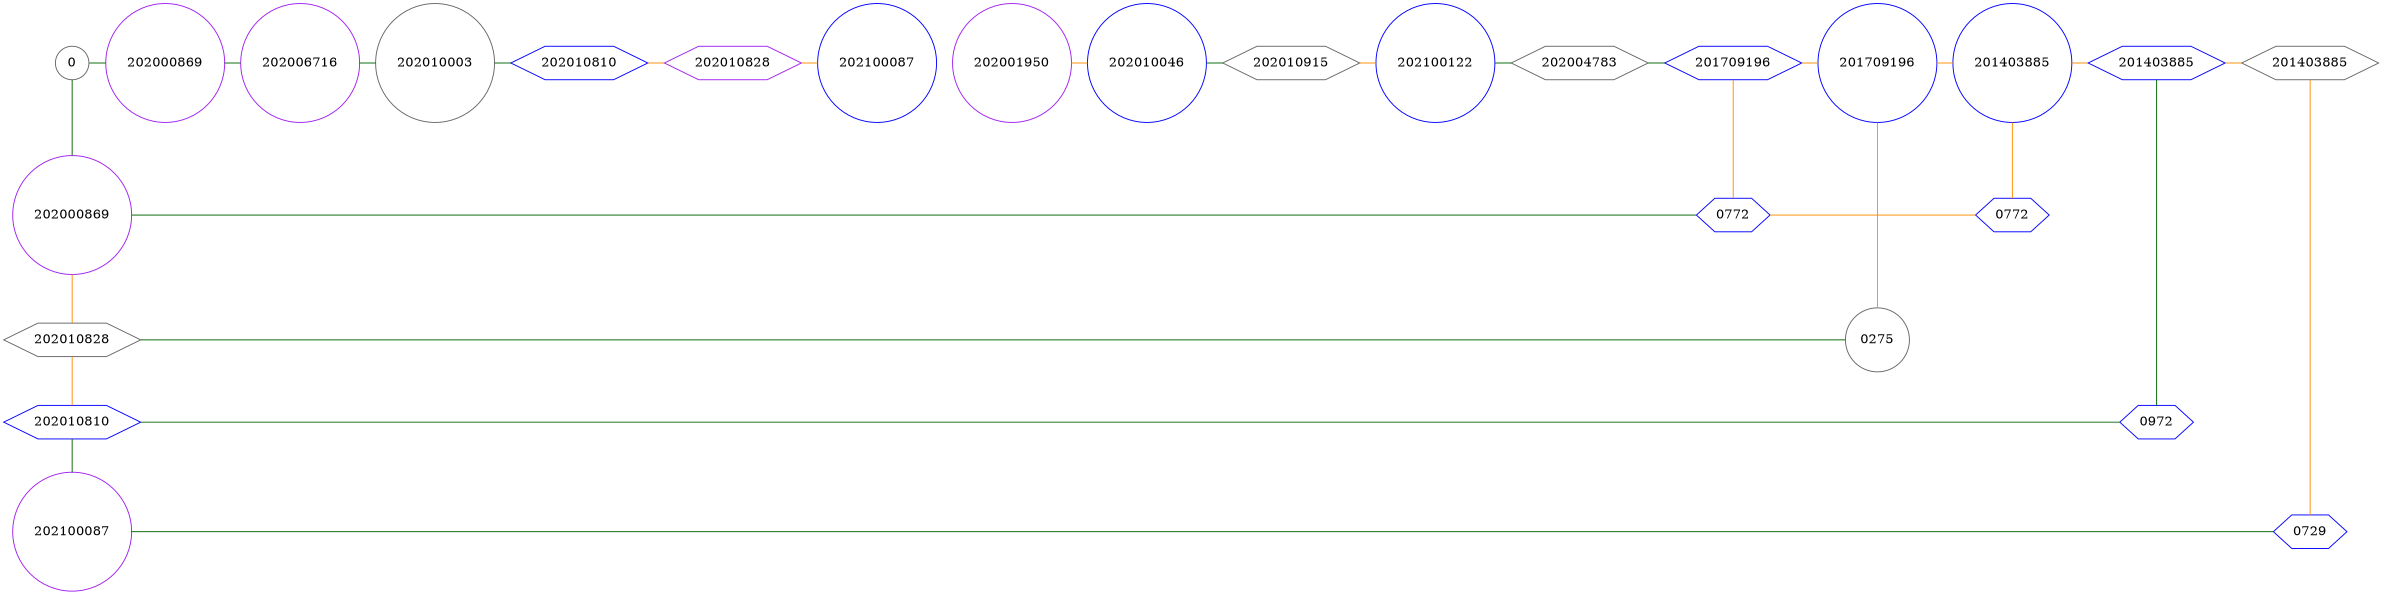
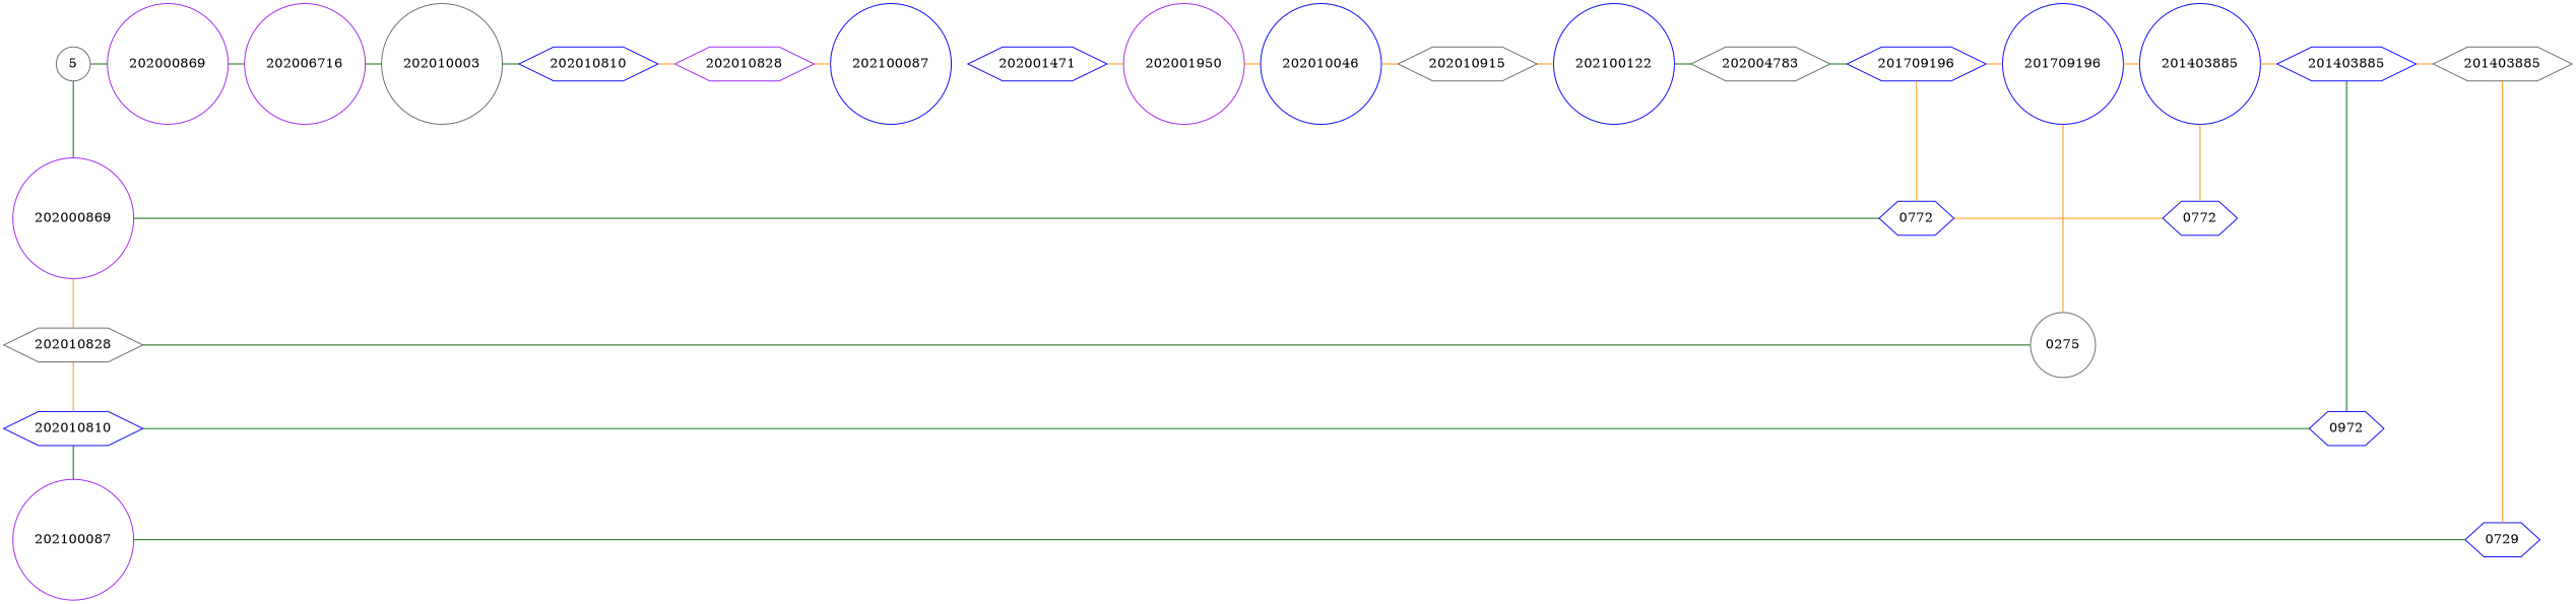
  digraph {
    rankdir=UD
    node [color=blue group=0 rankdir=LR shape=hexagon]
    edge [arrowhead=none color=darkorange]
-   n1 [color=gray40 label=0 shape=circle]
+   n1 [color=gray40 label=5 shape=circle]
    n2 [color=purple group=2 label=202000869 shape=circle]
    n3 [color=purple group=3 label=202006716 shape=circle]
    n4 [color=gray40 group=4 label=202010003 shape=circle]
    n5 [group=5 label=202010810]
    n6 [color=purple group=6 label=202010828]
    n7 [group=7 label=202100087 shape=circle]
+   n8 [group=9 label=202001471]
    n9 [color=purple group=10 label=202001950 shape=circle]
    n10 [group=11 label=202010046 shape=circle]
    n11 [color=gray40 group=12 label=202010915]
    n12 [group=13 label=202100122 shape=circle]
    n13 [color=gray40 group=14 label=202004783]
    n14 [group=15 label=201709196]
    n15 [group=16 label=201709196 shape=circle]
    n16 [group=17 label=201403885 shape=circle]
    n17 [group=18 label=201403885]
    n18 [color=gray40 group=19 label=201403885]
    n19 [color=purple label=202000869 shape=circle rankdir=""]
    n20 [group=15 label=0772 rankdir=""]
    n21 [group=17 label=0772 rankdir=""]
    n22 [color=gray40 label=202010828 rankdir=""]
    n23 [color=gray40 group=16 label=0275 shape=circle rankdir=""]
    n24 [label=202010810 rankdir=""]
    n25 [group=18 label=0972 rankdir=""]
    n26 [color=purple label=202100087 shape=circle rankdir=""]
    n27 [group=19 label=0729 rankdir=""]
    subgraph sub_1 {
      rank=min
      n1
      n2
      n3
      n4
      n5
      n6
      n7
+     n8
      n9
      n10
      n11
      n12
      n13
      n14
      n15
      n16
      n17
      n18
    }
    subgraph sub_2 {
      rank=same
      n19
      n20
      n21
    }
    subgraph sub_3 {
      rank=same
      n22
      n23
    }
    subgraph sub_4 {
      rank=same
      n24
      n25
    }
    subgraph sub_5 {
      rank=same
      n26
      n27
    }
    n1 -> n2 [color=darkgreen]
    n1 -> n19 [color=darkgreen]
    n2 -> n3 [color=darkgreen]
    n3 -> n4 [color=darkgreen]
    n4 -> n5 [color=darkgreen]
    n5 -> n6
    n6 -> n7
+   n8 -> n9
    n9 -> n10
-   n10 -> n11 [color=darkgreen]
+   n10 -> n11
    n11 -> n12
    n12 -> n13 [color=darkgreen]
    n13 -> n14 [color=darkgreen]
    n14 -> n15
    n14 -> n20
    n15 -> n16
    n15 -> n23
    n16 -> n17
    n16 -> n21
    n17 -> n18
    n17 -> n25 [color=darkgreen]
    n18 -> n27
    n19 -> n20 [color=darkgreen]
    n19 -> n22
    n20 -> n21
    n22 -> n23 [color=darkgreen]
    n22 -> n24
    n24 -> n25 [color=darkgreen]
    n24 -> n26 [color=darkgreen]
    n26 -> n27 [color=darkgreen]
  }
